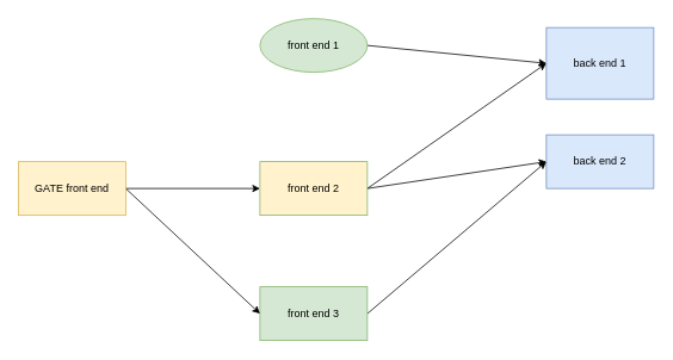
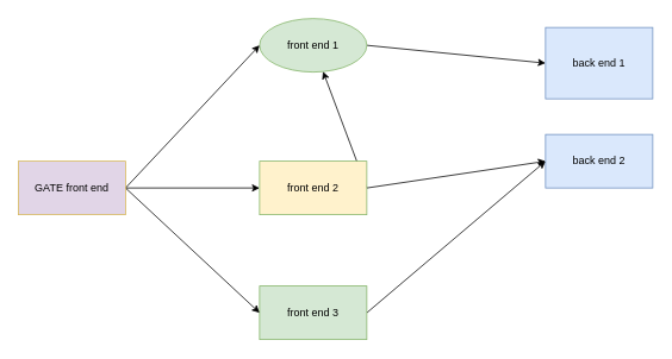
  <mxCell id="0" />
  <mxCell id="1" parent="0" />
  <mxCell id="2" value="back end 1" style="rounded=0;whiteSpace=wrap;html=1;fillColor=#dae8fc;strokeColor=#6c8ebf;" parent="1" vertex="1"><mxGeometry x="610" y="30" width="120" height="80" as="geometry" /></mxCell>
  <mxCell id="3" value="back end 2" style="rounded=0;whiteSpace=wrap;html=1;fillColor=#dae8fc;strokeColor=#6c8ebf;" parent="1" vertex="1"><mxGeometry x="610" y="150" width="120" height="60" as="geometry" /></mxCell>
  <mxCell id="4" style="edgeStyle=none;rounded=0;orthogonalLoop=1;jettySize=auto;html=1;exitX=1;exitY=0.5;exitDx=0;exitDy=0;entryX=0;entryY=0.5;entryDx=0;entryDy=0;" parent="1" source="5" target="2" edge="1"><mxGeometry relative="1" as="geometry" /></mxCell>
  <mxCell id="5" value="front end 1" style="ellipse;whiteSpace=wrap;html=1;fillColor=#d5e8d4;strokeColor=#82b366;" parent="1" vertex="1"><mxGeometry x="290" y="20" width="120" height="60" as="geometry" /></mxCell>
  <mxCell id="6" style="edgeStyle=none;rounded=0;orthogonalLoop=1;jettySize=auto;html=1;exitX=1;exitY=0.5;exitDx=0;exitDy=0;" parent="1" source="8" edge="1"><mxGeometry relative="1" as="geometry"><mxPoint x="610" y="180" as="targetPoint" /></mxGeometry></mxCell>
- <mxCell id="7" style="edgeStyle=none;rounded=0;orthogonalLoop=1;jettySize=auto;html=1;exitX=1;exitY=0.5;exitDx=0;exitDy=0;entryX=0;entryY=0.5;entryDx=0;entryDy=0;" parent="1" source="8" target="2" edge="1"><mxGeometry relative="1" as="geometry" /></mxCell>
+ <mxCell id="7" style="edgeStyle=none;rounded=0;orthogonalLoop=1;jettySize=auto;html=1;exitX=1;exitY=0.5;exitDx=0;exitDy=0;" parent="1" source="8" target="5" edge="1"><mxGeometry relative="1" as="geometry" /></mxCell>
  <mxCell id="8" value="front end 2" style="rounded=0;whiteSpace=wrap;html=1;fillColor=#fff2cc;strokeColor=#82b366;" parent="1" vertex="1"><mxGeometry x="290" y="180" width="120" height="60" as="geometry" /></mxCell>
  <mxCell id="9" style="edgeStyle=none;rounded=0;orthogonalLoop=1;jettySize=auto;html=1;exitX=1;exitY=0.5;exitDx=0;exitDy=0;entryX=0;entryY=0.5;entryDx=0;entryDy=0;" parent="1" source="10" target="3" edge="1"><mxGeometry relative="1" as="geometry" /></mxCell>
  <mxCell id="10" value="front end 3" style="rounded=0;whiteSpace=wrap;html=1;fillColor=#d5e8d4;strokeColor=#82b366;" parent="1" vertex="1"><mxGeometry x="290" y="320" width="120" height="60" as="geometry" /></mxCell>
+ <mxCell id="11" style="edgeStyle=none;rounded=0;orthogonalLoop=1;jettySize=auto;html=1;exitX=1;exitY=0.5;exitDx=0;exitDy=0;entryX=0;entryY=0.5;entryDx=0;entryDy=0;" parent="1" source="14" target="5" edge="1"><mxGeometry relative="1" as="geometry" /></mxCell>
  <mxCell id="12" style="edgeStyle=none;rounded=0;orthogonalLoop=1;jettySize=auto;html=1;exitX=1;exitY=0.5;exitDx=0;exitDy=0;entryX=0;entryY=0.5;entryDx=0;entryDy=0;" parent="1" source="14" target="8" edge="1"><mxGeometry relative="1" as="geometry" /></mxCell>
  <mxCell id="13" style="edgeStyle=none;rounded=0;orthogonalLoop=1;jettySize=auto;html=1;exitX=1;exitY=0.5;exitDx=0;exitDy=0;entryX=0;entryY=0.5;entryDx=0;entryDy=0;" parent="1" source="14" target="10" edge="1"><mxGeometry relative="1" as="geometry" /></mxCell>
- <mxCell id="14" value="GATE front end" style="rounded=0;whiteSpace=wrap;html=1;fillColor=#fff2cc;strokeColor=#d6b656;" parent="1" vertex="1"><mxGeometry x="20" y="180" width="120" height="60" as="geometry" /></mxCell>
+ <mxCell id="14" value="GATE front end" style="rounded=0;whiteSpace=wrap;html=1;fillColor=#e1d5e7;strokeColor=#d6b656;" parent="1" vertex="1"><mxGeometry x="20" y="180" width="120" height="60" as="geometry" /></mxCell>
